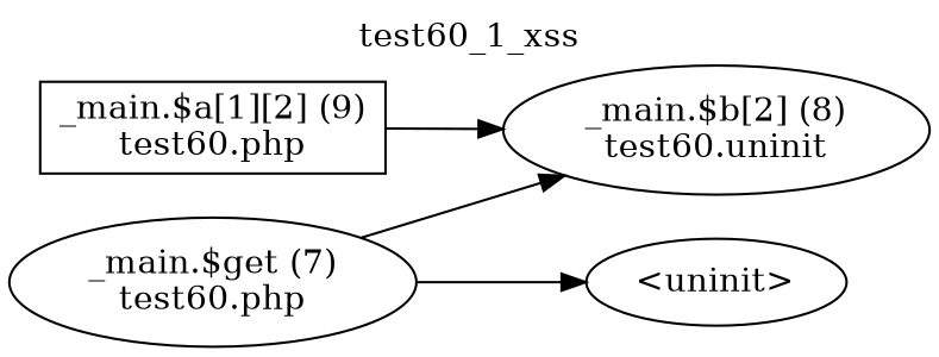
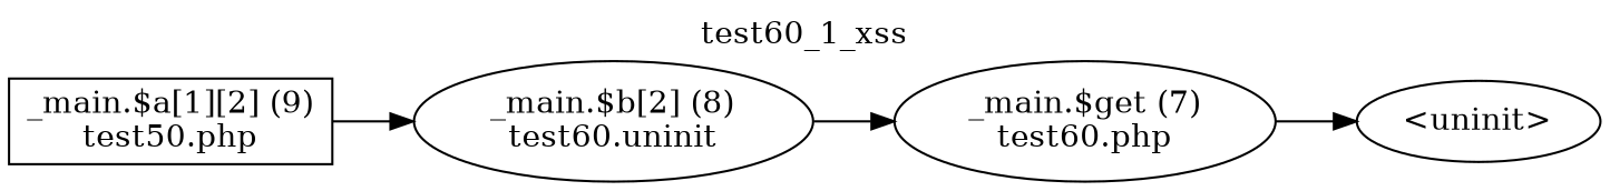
  digraph {
    label=test60_1_xss
    labelloc=t
    rankdir=LR
    node [shape=ellipse]
-   n1 [label="_main.$a[1][2] (9)\ntest60.php" shape=box]
+   n1 [label="_main.$a[1][2] (9)\ntest50.php" shape=box]
    n2 [label="_main.$b[2] (8)\ntest60.uninit"]
    n3 [label="_main.$get (7)\ntest60.php"]
    n4 [label="<uninit>"]
    n1 -> n2
-   n3 -> n2
+   n2 -> n3
    n3 -> n4
  }
